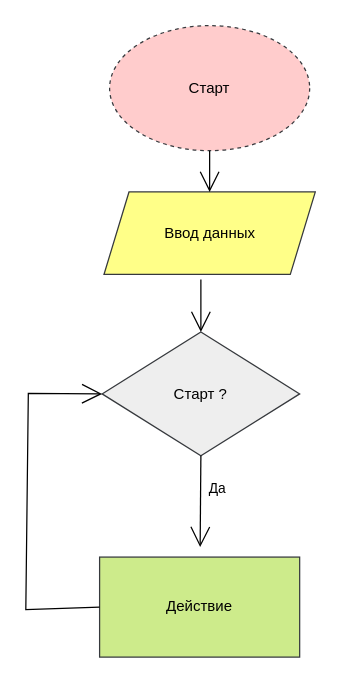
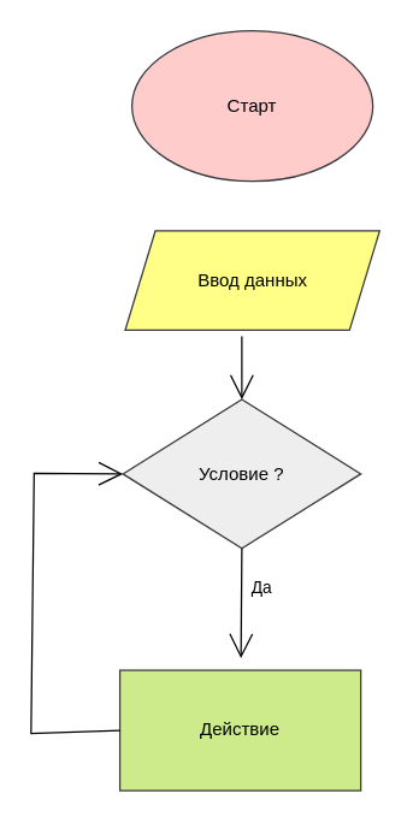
  <mxCell id="0" />
  <mxCell id="1" parent="0" />
- <mxCell id="2" value="&lt;font style=&quot;vertical-align: inherit;&quot;&gt;&lt;font style=&quot;vertical-align: inherit;&quot;&gt;Старт&lt;/font&gt;&lt;/font&gt;" style="ellipse;whiteSpace=wrap;html=1;hachureGap=4;fillColor=#ffcccc;strokeColor=#36393d;dashed=1;" vertex="1" parent="1"><mxGeometry x="87" y="20" width="160" height="100" as="geometry" /></mxCell>
+ <mxCell id="2" value="&lt;font style=&quot;vertical-align: inherit;&quot;&gt;&lt;font style=&quot;vertical-align: inherit;&quot;&gt;Старт&lt;/font&gt;&lt;/font&gt;" style="ellipse;whiteSpace=wrap;html=1;hachureGap=4;fillColor=#ffcccc;strokeColor=#36393d;" vertex="1" parent="1"><mxGeometry x="87" y="20" width="160" height="100" as="geometry" /></mxCell>
  <mxCell id="3" value="&lt;font style=&quot;vertical-align: inherit;&quot;&gt;&lt;font style=&quot;vertical-align: inherit;&quot;&gt;Ввод данных&lt;/font&gt;&lt;/font&gt;" style="shape=parallelogram;perimeter=parallelogramPerimeter;whiteSpace=wrap;html=1;fixedSize=1;hachureGap=4;fillColor=#ffff88;strokeColor=#36393d;" vertex="1" parent="1"><mxGeometry x="82.5" y="153" width="169" height="66" as="geometry" /></mxCell>
- <mxCell id="4" value="" style="edgeStyle=none;orthogonalLoop=1;jettySize=auto;html=1;rounded=0;endArrow=open;startSize=14;endSize=14;sourcePerimeterSpacing=8;targetPerimeterSpacing=8;curved=1;exitX=0.5;exitY=1;exitDx=0;exitDy=0;entryX=0.5;entryY=0;entryDx=0;entryDy=0;" edge="1" parent="1" source="2" target="3"><mxGeometry width="120" relative="1" as="geometry"><mxPoint x="106" y="166" as="sourcePoint" /><mxPoint x="226" y="166" as="targetPoint" /><Array as="points" /></mxGeometry></mxCell>
- <mxCell id="5" value="&lt;font style=&quot;vertical-align: inherit;&quot;&gt;&lt;font style=&quot;vertical-align: inherit;&quot;&gt;Старт ?&lt;/font&gt;&lt;/font&gt;" style="rhombus;whiteSpace=wrap;html=1;hachureGap=4;fillColor=#eeeeee;strokeColor=#36393d;" vertex="1" parent="1"><mxGeometry x="81" y="265" width="158" height="99" as="geometry" /></mxCell>
+ <mxCell id="5" value="&lt;font style=&quot;vertical-align: inherit;&quot;&gt;&lt;font style=&quot;vertical-align: inherit;&quot;&gt;Условие ?&lt;/font&gt;&lt;/font&gt;" style="rhombus;whiteSpace=wrap;html=1;hachureGap=4;fillColor=#eeeeee;strokeColor=#36393d;" vertex="1" parent="1"><mxGeometry x="81" y="265" width="158" height="99" as="geometry" /></mxCell>
  <mxCell id="6" value="&lt;font style=&quot;vertical-align: inherit;&quot;&gt;&lt;font style=&quot;vertical-align: inherit;&quot;&gt;Действие&lt;/font&gt;&lt;/font&gt;" style="rounded=0;whiteSpace=wrap;html=1;hachureGap=4;fillColor=#cdeb8b;strokeColor=#36393d;" vertex="1" parent="1"><mxGeometry x="79" y="445" width="160" height="80" as="geometry" /></mxCell>
  <mxCell id="7" value="" style="edgeStyle=none;orthogonalLoop=1;jettySize=auto;html=1;rounded=0;endArrow=open;startSize=14;endSize=14;sourcePerimeterSpacing=8;targetPerimeterSpacing=8;curved=1;entryX=0.5;entryY=0;entryDx=0;entryDy=0;" edge="1" parent="1" target="5"><mxGeometry width="120" relative="1" as="geometry"><mxPoint x="160" y="223" as="sourcePoint" /><mxPoint x="265" y="229" as="targetPoint" /><Array as="points" /></mxGeometry></mxCell>
  <mxCell id="8" value="" style="edgeStyle=none;orthogonalLoop=1;jettySize=auto;html=1;rounded=0;endArrow=open;startSize=14;endSize=14;sourcePerimeterSpacing=8;targetPerimeterSpacing=8;curved=1;exitX=0.5;exitY=1;exitDx=0;exitDy=0;" edge="1" parent="1" source="5" target="6"><mxGeometry width="120" relative="1" as="geometry"><mxPoint x="164" y="373" as="sourcePoint" /><mxPoint x="302" y="316" as="targetPoint" /><Array as="points" /></mxGeometry></mxCell>
  <mxCell id="9" value="&lt;font style=&quot;vertical-align: inherit;&quot;&gt;&lt;font style=&quot;vertical-align: inherit;&quot;&gt;Да&lt;/font&gt;&lt;/font&gt;" style="edgeLabel;html=1;align=center;verticalAlign=middle;resizable=0;points=[];" vertex="1" connectable="0" parent="8"><mxGeometry x="-0.311" y="-1" relative="1" as="geometry"><mxPoint x="14" y="1" as="offset" /></mxGeometry></mxCell>
  <mxCell id="10" value="" style="edgeStyle=none;orthogonalLoop=1;jettySize=auto;html=1;rounded=0;endArrow=open;startSize=14;endSize=14;sourcePerimeterSpacing=8;targetPerimeterSpacing=8;exitX=0;exitY=0.5;exitDx=0;exitDy=0;entryX=0;entryY=0.5;entryDx=0;entryDy=0;" edge="1" parent="1" source="6" target="5"><mxGeometry width="120" relative="1" as="geometry"><mxPoint x="182" y="316" as="sourcePoint" /><mxPoint x="63" y="310" as="targetPoint" /><Array as="points"><mxPoint x="20" y="487" /><mxPoint x="22" y="314" /></Array></mxGeometry></mxCell>
